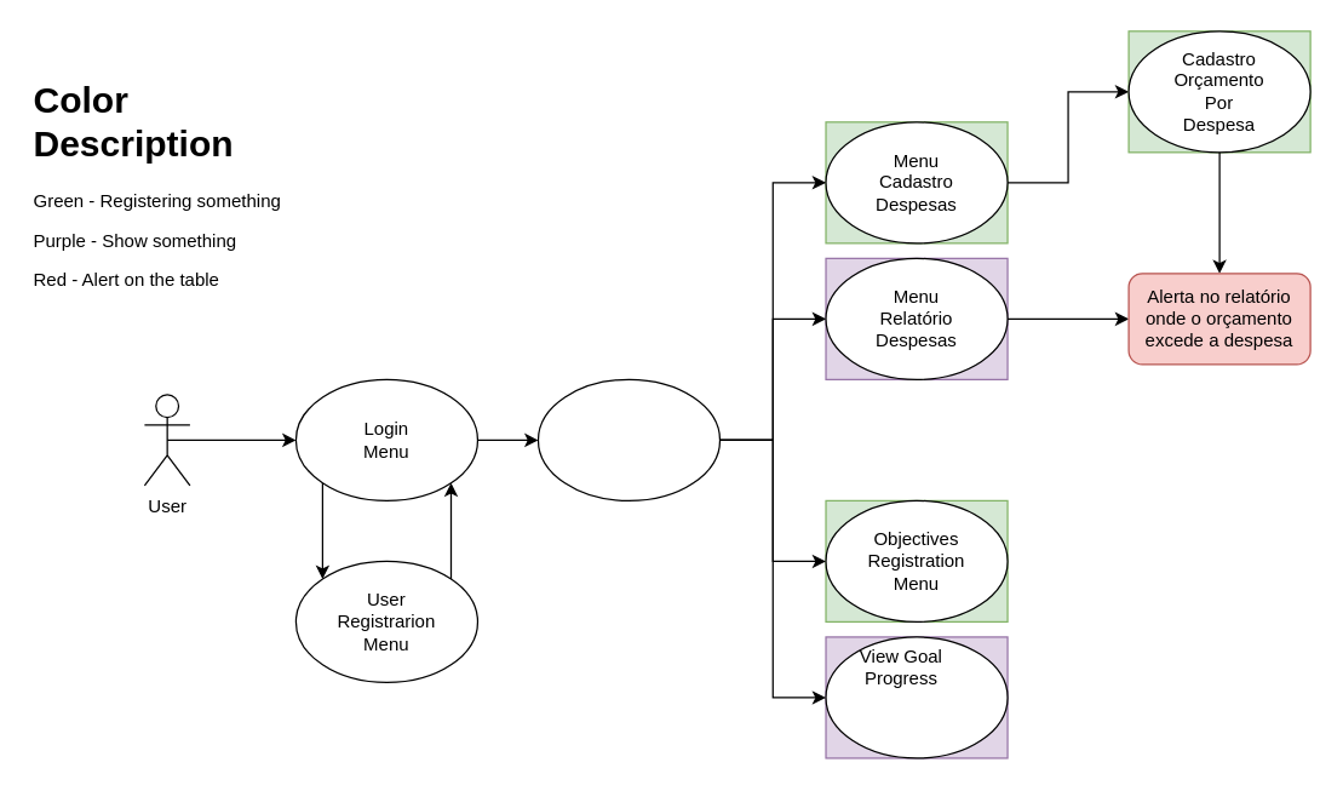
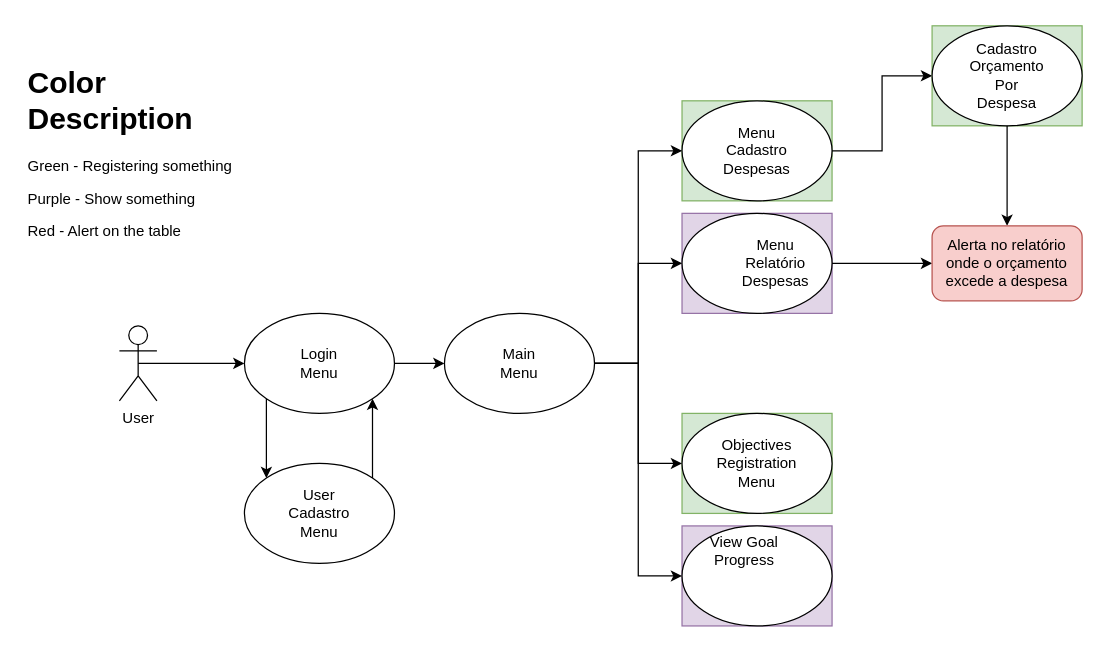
  <mxCell id="0" />
  <mxCell id="1" parent="0" />
  <mxCell id="2" style="edgeStyle=orthogonalEdgeStyle;rounded=0;orthogonalLoop=1;jettySize=auto;html=1;exitX=0.5;exitY=0.5;exitDx=0;exitDy=0;exitPerimeter=0;entryX=0;entryY=0.5;entryDx=0;entryDy=0;" edge="1" parent="1" source="3" target="8"><mxGeometry relative="1" as="geometry" /></mxCell>
  <mxCell id="3" value="User" style="shape=umlActor;verticalLabelPosition=bottom;verticalAlign=top;html=1;outlineConnect=0;" vertex="1" parent="1"><mxGeometry x="95" y="260" width="30" height="60" as="geometry" /></mxCell>
  <mxCell id="4" value="" style="group;fillColor=#d5e8d4;strokeColor=#82b366;" vertex="1" connectable="0" parent="1"><mxGeometry x="545" y="80" width="120" height="80" as="geometry" /></mxCell>
  <mxCell id="5" value="" style="ellipse;whiteSpace=wrap;html=1;" vertex="1" parent="4"><mxGeometry width="120" height="80" as="geometry" /></mxCell>
  <mxCell id="6" value="Menu Cadastro Despesas" style="text;html=1;align=center;verticalAlign=middle;whiteSpace=wrap;rounded=0;" vertex="1" parent="4"><mxGeometry x="30" y="25" width="60" height="30" as="geometry" /></mxCell>
  <mxCell id="7" value="" style="group" vertex="1" connectable="0" parent="1"><mxGeometry x="195" y="250" width="120" height="80" as="geometry" /></mxCell>
  <mxCell id="8" value="" style="ellipse;whiteSpace=wrap;html=1;" vertex="1" parent="7"><mxGeometry width="120" height="80" as="geometry" /></mxCell>
  <mxCell id="9" value="Login Menu" style="text;html=1;align=center;verticalAlign=middle;whiteSpace=wrap;rounded=0;" vertex="1" parent="7"><mxGeometry x="30" y="25" width="60" height="30" as="geometry" /></mxCell>
  <mxCell id="10" value="" style="group" vertex="1" connectable="0" parent="1"><mxGeometry x="355" y="250" width="120" height="80" as="geometry" /></mxCell>
  <mxCell id="11" value="" style="ellipse;whiteSpace=wrap;html=1;" vertex="1" parent="10"><mxGeometry width="120" height="80" as="geometry" /></mxCell>
+ <mxCell id="12" value="Main Menu" style="text;html=1;align=center;verticalAlign=middle;whiteSpace=wrap;rounded=0;" vertex="1" parent="10"><mxGeometry x="30" y="25" width="60" height="30" as="geometry" /></mxCell>
  <mxCell id="13" value="" style="group;fillColor=#e1d5e7;strokeColor=#9673a6;" vertex="1" connectable="0" parent="1"><mxGeometry x="545" y="170" width="120" height="80" as="geometry" /></mxCell>
  <mxCell id="14" value="" style="ellipse;whiteSpace=wrap;html=1;" vertex="1" parent="13"><mxGeometry width="120" height="80" as="geometry" /></mxCell>
- <mxCell id="15" value="Menu Relatório&lt;div&gt;Despesas&lt;/div&gt;" style="text;html=1;align=center;verticalAlign=middle;whiteSpace=wrap;rounded=0;" vertex="1" parent="13"><mxGeometry x="30" y="25" width="60" height="30" as="geometry" /></mxCell>
+ <mxCell id="15" value="Menu Relatório&lt;div&gt;Despesas&lt;/div&gt;" style="text;html=1;align=center;verticalAlign=middle;whiteSpace=wrap;rounded=0;" vertex="1" parent="13"><mxGeometry x="45" y="25" width="60" height="30" as="geometry" /></mxCell>
  <mxCell id="16" style="edgeStyle=orthogonalEdgeStyle;rounded=0;orthogonalLoop=1;jettySize=auto;html=1;exitX=1;exitY=0.5;exitDx=0;exitDy=0;" edge="1" parent="1" source="11" target="14"><mxGeometry relative="1" as="geometry" /></mxCell>
  <mxCell id="17" style="edgeStyle=orthogonalEdgeStyle;rounded=0;orthogonalLoop=1;jettySize=auto;html=1;entryX=0;entryY=0.5;entryDx=0;entryDy=0;exitX=1;exitY=0.5;exitDx=0;exitDy=0;" edge="1" parent="1" source="11" target="5"><mxGeometry relative="1" as="geometry"><mxPoint x="493" y="290" as="sourcePoint" /></mxGeometry></mxCell>
  <mxCell id="18" style="edgeStyle=orthogonalEdgeStyle;rounded=0;orthogonalLoop=1;jettySize=auto;html=1;exitX=1;exitY=0.5;exitDx=0;exitDy=0;entryX=0;entryY=0.5;entryDx=0;entryDy=0;" edge="1" parent="1" source="8" target="11"><mxGeometry relative="1" as="geometry" /></mxCell>
  <mxCell id="19" value="" style="group;fillColor=#e1d5e7;strokeColor=#9673a6;" vertex="1" connectable="0" parent="1"><mxGeometry x="545" y="420" width="120" height="80" as="geometry" /></mxCell>
  <mxCell id="20" value="" style="ellipse;whiteSpace=wrap;html=1;" vertex="1" parent="19"><mxGeometry width="120" height="80" as="geometry" /></mxCell>
  <mxCell id="21" value="View Goal Progress" style="text;html=1;align=center;verticalAlign=middle;whiteSpace=wrap;rounded=0;" vertex="1" parent="19"><mxGeometry x="20" y="5" width="60" height="30" as="geometry" /></mxCell>
  <mxCell id="22" value="" style="group;fillColor=#d5e8d4;strokeColor=#82b366;" vertex="1" connectable="0" parent="1"><mxGeometry x="545" y="330" width="120" height="80" as="geometry" /></mxCell>
  <mxCell id="23" value="" style="ellipse;whiteSpace=wrap;html=1;" vertex="1" parent="22"><mxGeometry width="120" height="80" as="geometry" /></mxCell>
  <mxCell id="24" value="Objectives Registration Menu" style="text;html=1;align=center;verticalAlign=middle;whiteSpace=wrap;rounded=0;" vertex="1" parent="22"><mxGeometry x="30" y="25" width="60" height="30" as="geometry" /></mxCell>
  <mxCell id="25" style="edgeStyle=orthogonalEdgeStyle;rounded=0;orthogonalLoop=1;jettySize=auto;html=1;exitX=1;exitY=0.5;exitDx=0;exitDy=0;entryX=0;entryY=0.5;entryDx=0;entryDy=0;" edge="1" parent="1" source="11" target="23"><mxGeometry relative="1" as="geometry" /></mxCell>
  <mxCell id="26" style="edgeStyle=orthogonalEdgeStyle;rounded=0;orthogonalLoop=1;jettySize=auto;html=1;exitX=1;exitY=0.5;exitDx=0;exitDy=0;entryX=0;entryY=0.5;entryDx=0;entryDy=0;" edge="1" parent="1" source="11" target="20"><mxGeometry relative="1" as="geometry" /></mxCell>
  <mxCell id="27" value="&lt;h1 style=&quot;margin-top: 0px;&quot;&gt;Color Description&lt;/h1&gt;&lt;p&gt;Green - Registering something&lt;/p&gt;&lt;p&gt;&lt;span style=&quot;background-color: initial;&quot;&gt;Purple - Show something&lt;/span&gt;&lt;/p&gt;&lt;p&gt;&lt;span style=&quot;background-color: initial;&quot;&gt;Red - Alert on the table&lt;/span&gt;&lt;/p&gt;" style="text;html=1;whiteSpace=wrap;overflow=hidden;rounded=0;" vertex="1" parent="1"><mxGeometry x="20" y="45" width="180" height="150" as="geometry" /></mxCell>
  <mxCell id="28" style="edgeStyle=orthogonalEdgeStyle;rounded=0;orthogonalLoop=1;jettySize=auto;html=1;exitX=1;exitY=0.5;exitDx=0;exitDy=0;entryX=0;entryY=0.5;entryDx=0;entryDy=0;" edge="1" parent="1" source="5" target="30"><mxGeometry relative="1" as="geometry" /></mxCell>
  <mxCell id="29" value="" style="group;fillColor=#d5e8d4;strokeColor=#82b366;" vertex="1" connectable="0" parent="1"><mxGeometry x="745" width="120" height="80" as="geometry" y="20" /></mxCell>
  <mxCell id="30" value="" style="ellipse;whiteSpace=wrap;html=1;" vertex="1" parent="29"><mxGeometry width="120" height="80" as="geometry" /></mxCell>
  <mxCell id="31" value="Cadastro Orçamento&lt;div&gt;Por Despesa&lt;/div&gt;" style="text;html=1;align=center;verticalAlign=middle;whiteSpace=wrap;rounded=0;" vertex="1" parent="29"><mxGeometry x="30" y="25" width="60" height="30" as="geometry" /></mxCell>
  <mxCell id="32" style="edgeStyle=orthogonalEdgeStyle;rounded=0;orthogonalLoop=1;jettySize=auto;html=1;exitX=1;exitY=0.5;exitDx=0;exitDy=0;entryX=0;entryY=0.5;entryDx=0;entryDy=0;" edge="1" parent="1" source="14" target="34"><mxGeometry relative="1" as="geometry"><mxPoint x="705" y="210" as="targetPoint" /></mxGeometry></mxCell>
  <mxCell id="33" style="edgeStyle=orthogonalEdgeStyle;rounded=0;orthogonalLoop=1;jettySize=auto;html=1;exitX=0.5;exitY=1;exitDx=0;exitDy=0;entryX=0.5;entryY=0;entryDx=0;entryDy=0;" edge="1" parent="1" source="30" target="34"><mxGeometry relative="1" as="geometry"><mxPoint x="805" y="170" as="targetPoint" /></mxGeometry></mxCell>
  <mxCell id="34" value="" style="rounded=1;whiteSpace=wrap;html=1;fillColor=#f8cecc;strokeColor=#b85450;" vertex="1" parent="1"><mxGeometry x="745" y="180" width="120" height="60" as="geometry" /></mxCell>
  <mxCell id="35" value="Alerta no relatório onde o orçamento excede a despesa" style="text;html=1;align=center;verticalAlign=middle;whiteSpace=wrap;rounded=0;" vertex="1" parent="1"><mxGeometry x="745" y="195" width="120" height="30" as="geometry" /></mxCell>
  <mxCell id="36" value="" style="ellipse;whiteSpace=wrap;html=1;" vertex="1" parent="1"><mxGeometry x="195" y="370" width="120" height="80" as="geometry" /></mxCell>
- <mxCell id="37" value="User Registrarion Menu" style="text;html=1;align=center;verticalAlign=middle;whiteSpace=wrap;rounded=0;" vertex="1" parent="1"><mxGeometry x="225" y="395" width="60" height="30" as="geometry" /></mxCell>
+ <mxCell id="37" value="User Cadastro Menu" style="text;html=1;align=center;verticalAlign=middle;whiteSpace=wrap;rounded=0;" vertex="1" parent="1"><mxGeometry x="225" y="395" width="60" height="30" as="geometry" /></mxCell>
  <mxCell id="38" style="edgeStyle=orthogonalEdgeStyle;rounded=0;orthogonalLoop=1;jettySize=auto;html=1;exitX=1;exitY=0;exitDx=0;exitDy=0;entryX=1;entryY=1;entryDx=0;entryDy=0;" edge="1" parent="1" source="36" target="8"><mxGeometry relative="1" as="geometry"><mxPoint x="325" y="400" as="targetPoint" /></mxGeometry></mxCell>
  <mxCell id="39" style="edgeStyle=orthogonalEdgeStyle;rounded=0;orthogonalLoop=1;jettySize=auto;html=1;exitX=0;exitY=1;exitDx=0;exitDy=0;entryX=0;entryY=0;entryDx=0;entryDy=0;" edge="1" parent="1" source="8" target="36"><mxGeometry relative="1" as="geometry" /></mxCell>
